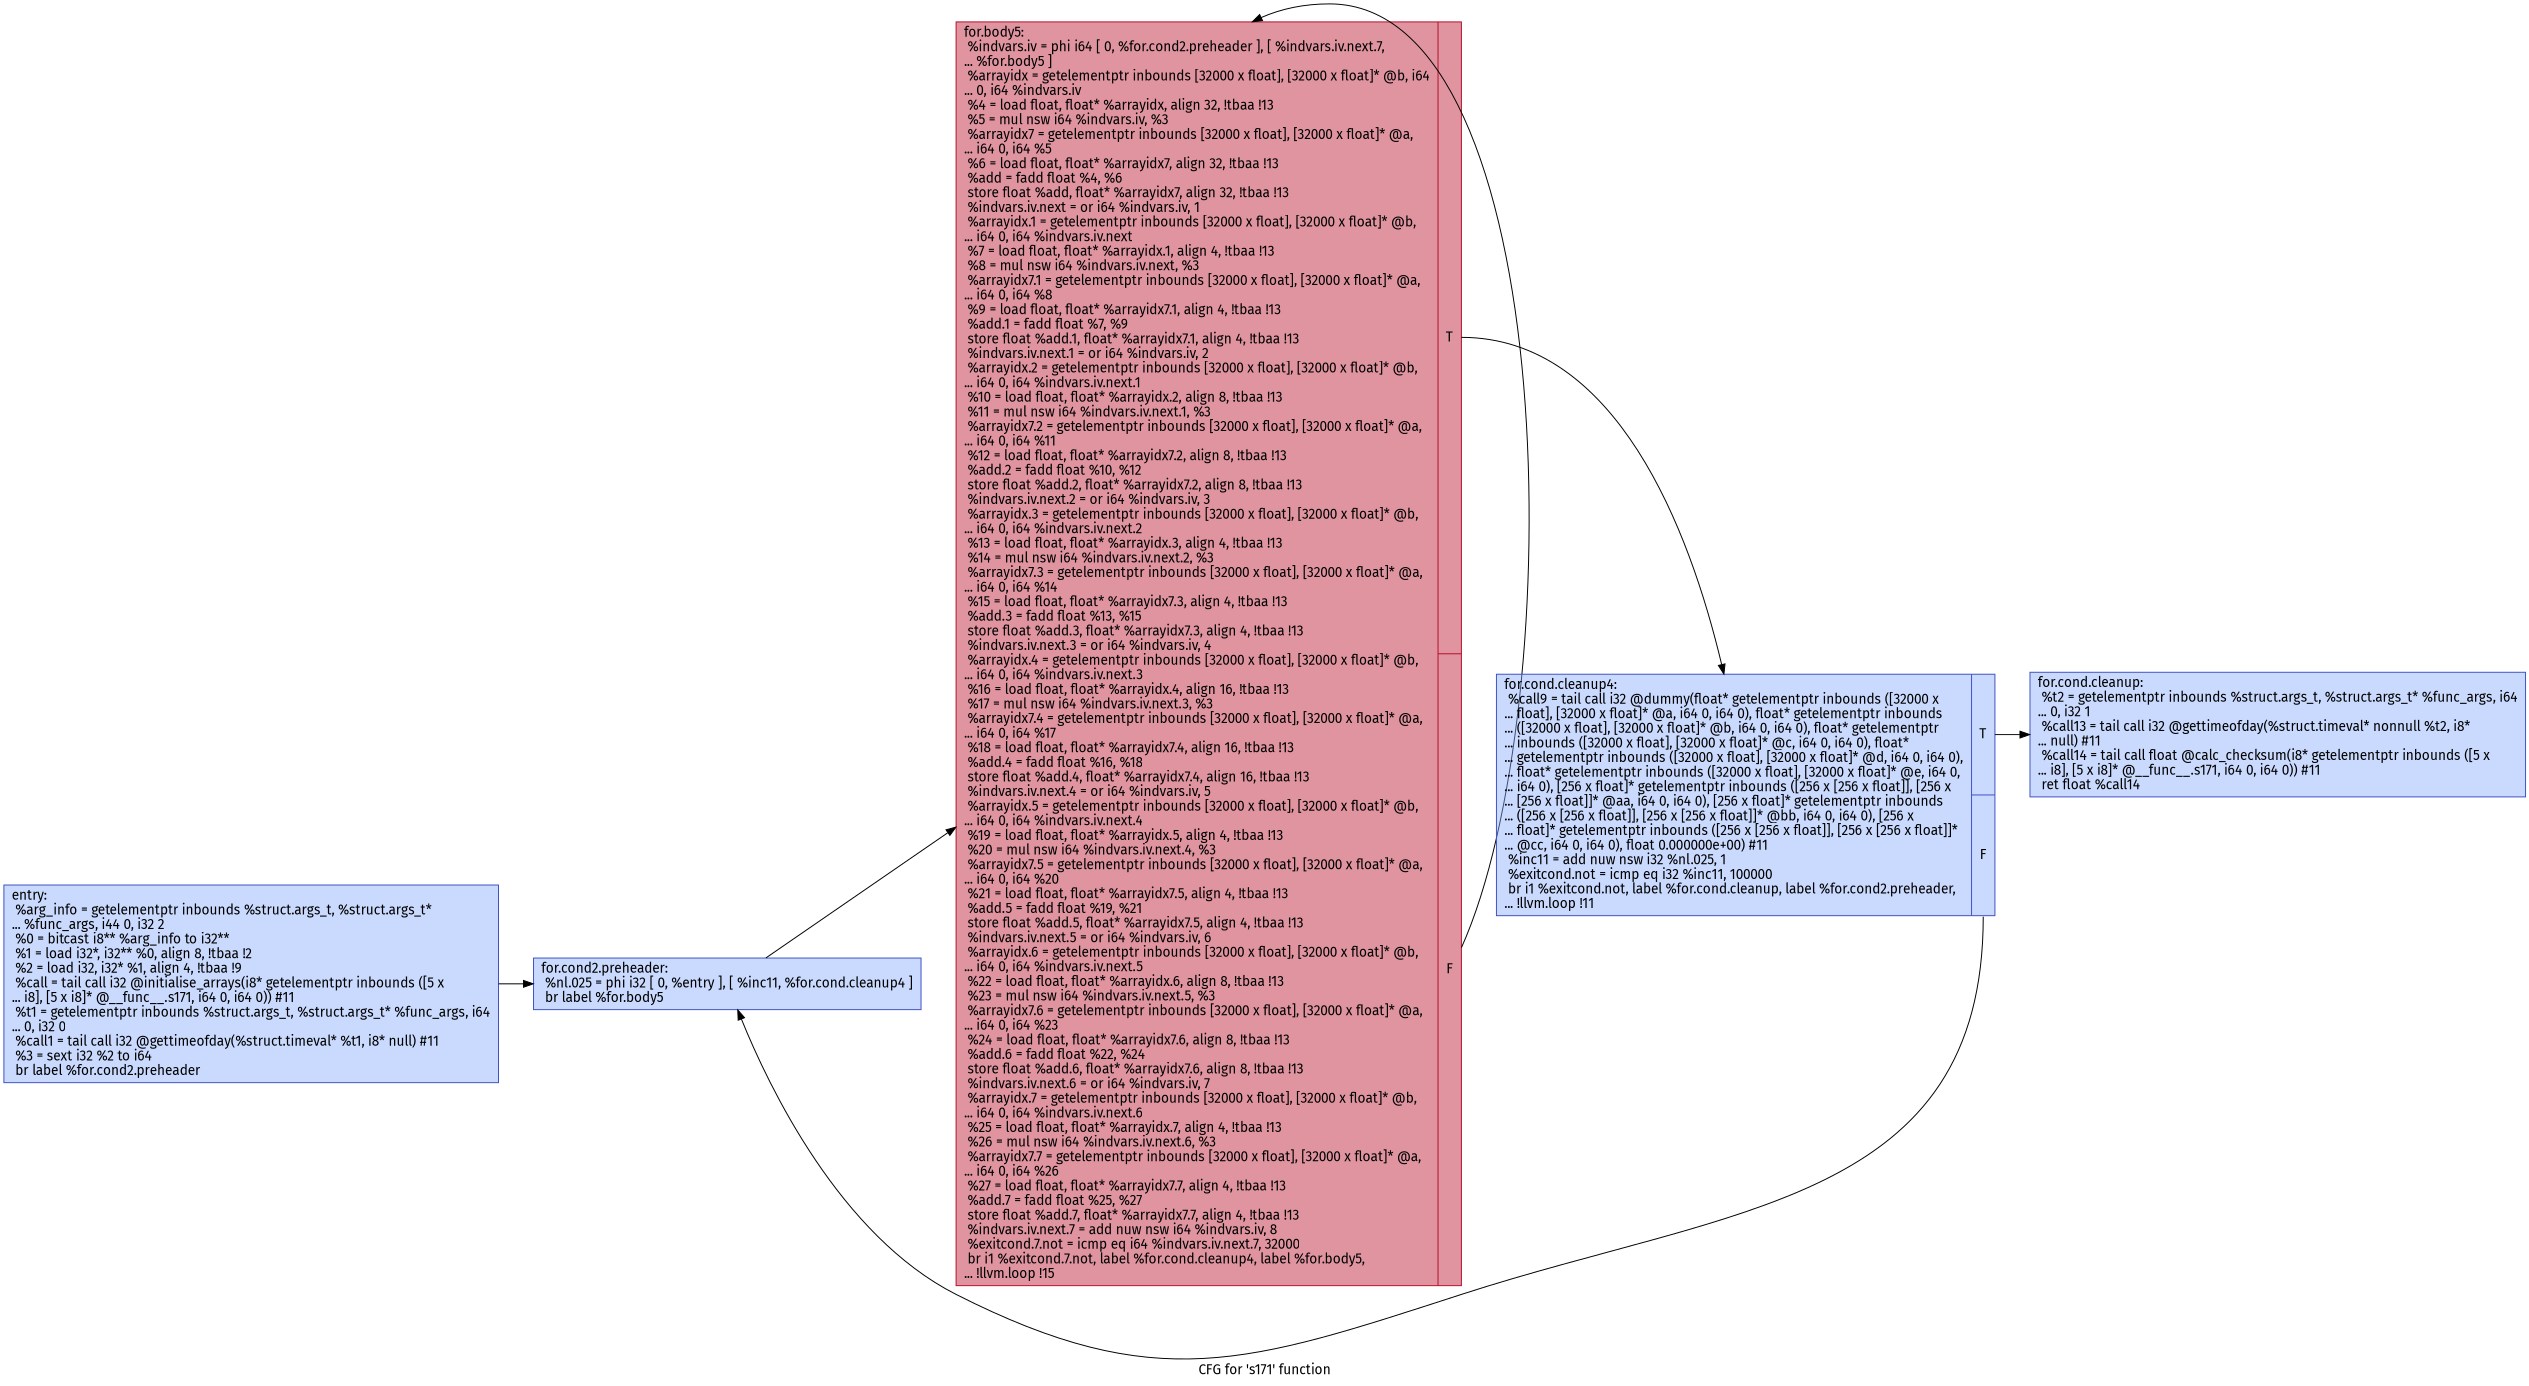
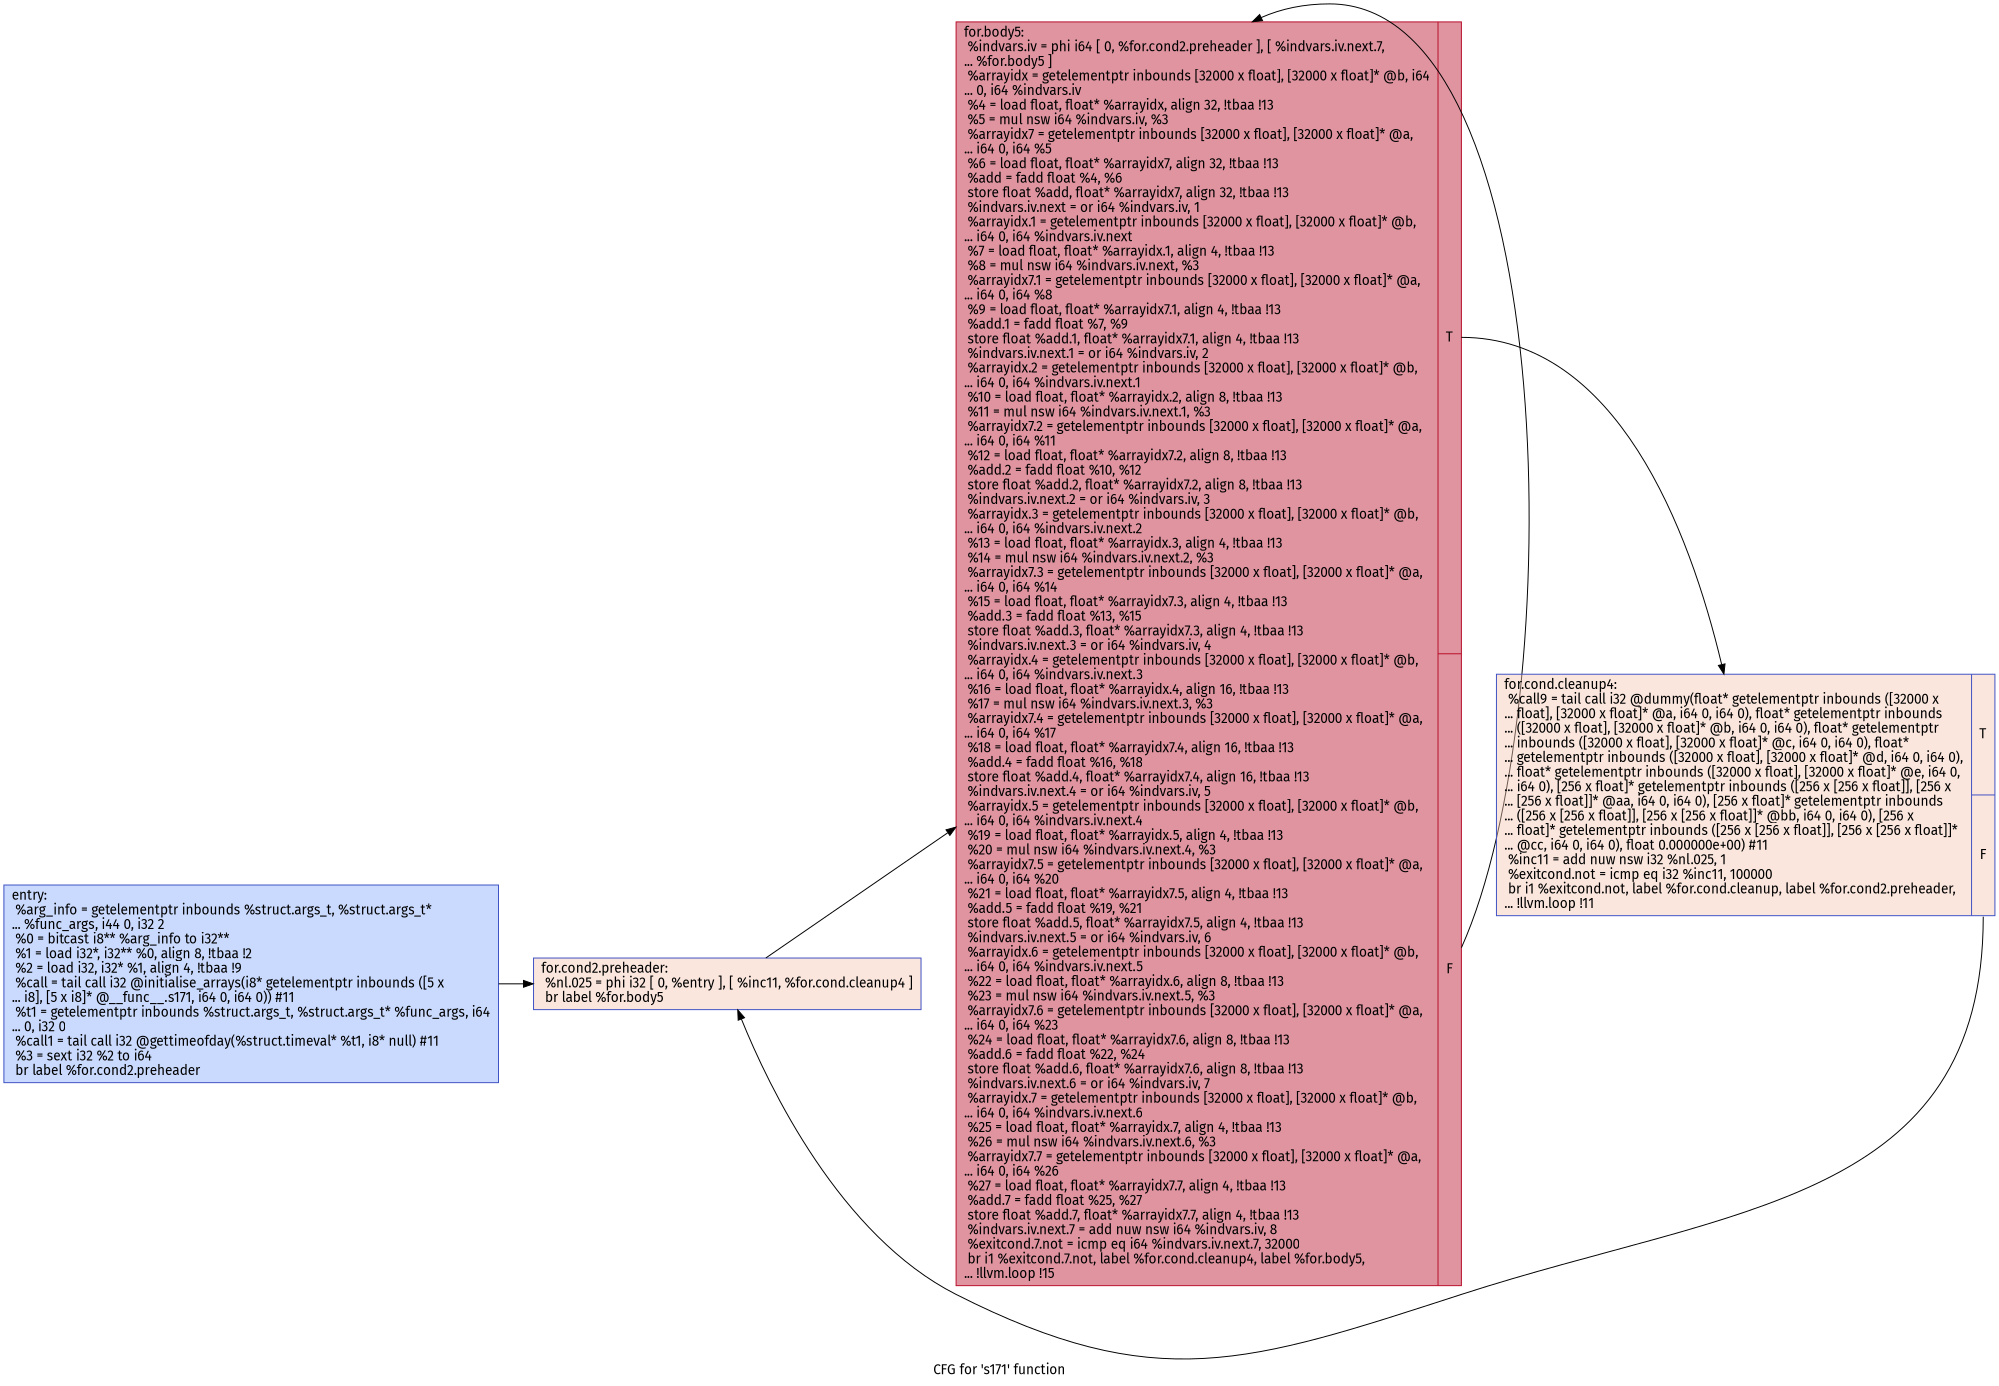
  digraph {
    fontname="Fira Sans"
    label="CFG for 's171' function"
    rankdir=LR
    node [color="#3d50c3ff" fillcolor="#88abfd70" fontname="Fira Sans" shape=record style=filled]
    edge [fontname="Fira Sans"]
    n1 [label="{entry:\l  %arg_info = getelementptr inbounds %struct.args_t, %struct.args_t*\l... %func_args, i44 0, i32 2\l  %0 = bitcast i8** %arg_info to i32**\l  %1 = load i32*, i32** %0, align 8, !tbaa !2\l  %2 = load i32, i32* %1, align 4, !tbaa !9\l  %call = tail call i32 @initialise_arrays(i8* getelementptr inbounds ([5 x\l... i8], [5 x i8]* @__func__.s171, i64 0, i64 0)) #11\l  %t1 = getelementptr inbounds %struct.args_t, %struct.args_t* %func_args, i64\l... 0, i32 0\l  %call1 = tail call i32 @gettimeofday(%struct.timeval* %t1, i8* null) #11\l  %3 = sext i32 %2 to i64\l  br label %for.cond2.preheader\l}"]
-   n2 [label="{for.cond2.preheader:                              \l  %nl.025 = phi i32 [ 0, %entry ], [ %inc11, %for.cond.cleanup4 ]\l  br label %for.body5\l}"]
+   n2 [fillcolor="#f3c7b170" label="{for.cond2.preheader:                              \l  %nl.025 = phi i32 [ 0, %entry ], [ %inc11, %for.cond.cleanup4 ]\l  br label %for.body5\l}"]
    n3 [color="#b70d28ff" fillcolor="#b70d2870" label="{for.body5:                                        \l  %indvars.iv = phi i64 [ 0, %for.cond2.preheader ], [ %indvars.iv.next.7,\l... %for.body5 ]\l  %arrayidx = getelementptr inbounds [32000 x float], [32000 x float]* @b, i64\l... 0, i64 %indvars.iv\l  %4 = load float, float* %arrayidx, align 32, !tbaa !13\l  %5 = mul nsw i64 %indvars.iv, %3\l  %arrayidx7 = getelementptr inbounds [32000 x float], [32000 x float]* @a,\l... i64 0, i64 %5\l  %6 = load float, float* %arrayidx7, align 32, !tbaa !13\l  %add = fadd float %4, %6\l  store float %add, float* %arrayidx7, align 32, !tbaa !13\l  %indvars.iv.next = or i64 %indvars.iv, 1\l  %arrayidx.1 = getelementptr inbounds [32000 x float], [32000 x float]* @b,\l... i64 0, i64 %indvars.iv.next\l  %7 = load float, float* %arrayidx.1, align 4, !tbaa !13\l  %8 = mul nsw i64 %indvars.iv.next, %3\l  %arrayidx7.1 = getelementptr inbounds [32000 x float], [32000 x float]* @a,\l... i64 0, i64 %8\l  %9 = load float, float* %arrayidx7.1, align 4, !tbaa !13\l  %add.1 = fadd float %7, %9\l  store float %add.1, float* %arrayidx7.1, align 4, !tbaa !13\l  %indvars.iv.next.1 = or i64 %indvars.iv, 2\l  %arrayidx.2 = getelementptr inbounds [32000 x float], [32000 x float]* @b,\l... i64 0, i64 %indvars.iv.next.1\l  %10 = load float, float* %arrayidx.2, align 8, !tbaa !13\l  %11 = mul nsw i64 %indvars.iv.next.1, %3\l  %arrayidx7.2 = getelementptr inbounds [32000 x float], [32000 x float]* @a,\l... i64 0, i64 %11\l  %12 = load float, float* %arrayidx7.2, align 8, !tbaa !13\l  %add.2 = fadd float %10, %12\l  store float %add.2, float* %arrayidx7.2, align 8, !tbaa !13\l  %indvars.iv.next.2 = or i64 %indvars.iv, 3\l  %arrayidx.3 = getelementptr inbounds [32000 x float], [32000 x float]* @b,\l... i64 0, i64 %indvars.iv.next.2\l  %13 = load float, float* %arrayidx.3, align 4, !tbaa !13\l  %14 = mul nsw i64 %indvars.iv.next.2, %3\l  %arrayidx7.3 = getelementptr inbounds [32000 x float], [32000 x float]* @a,\l... i64 0, i64 %14\l  %15 = load float, float* %arrayidx7.3, align 4, !tbaa !13\l  %add.3 = fadd float %13, %15\l  store float %add.3, float* %arrayidx7.3, align 4, !tbaa !13\l  %indvars.iv.next.3 = or i64 %indvars.iv, 4\l  %arrayidx.4 = getelementptr inbounds [32000 x float], [32000 x float]* @b,\l... i64 0, i64 %indvars.iv.next.3\l  %16 = load float, float* %arrayidx.4, align 16, !tbaa !13\l  %17 = mul nsw i64 %indvars.iv.next.3, %3\l  %arrayidx7.4 = getelementptr inbounds [32000 x float], [32000 x float]* @a,\l... i64 0, i64 %17\l  %18 = load float, float* %arrayidx7.4, align 16, !tbaa !13\l  %add.4 = fadd float %16, %18\l  store float %add.4, float* %arrayidx7.4, align 16, !tbaa !13\l  %indvars.iv.next.4 = or i64 %indvars.iv, 5\l  %arrayidx.5 = getelementptr inbounds [32000 x float], [32000 x float]* @b,\l... i64 0, i64 %indvars.iv.next.4\l  %19 = load float, float* %arrayidx.5, align 4, !tbaa !13\l  %20 = mul nsw i64 %indvars.iv.next.4, %3\l  %arrayidx7.5 = getelementptr inbounds [32000 x float], [32000 x float]* @a,\l... i64 0, i64 %20\l  %21 = load float, float* %arrayidx7.5, align 4, !tbaa !13\l  %add.5 = fadd float %19, %21\l  store float %add.5, float* %arrayidx7.5, align 4, !tbaa !13\l  %indvars.iv.next.5 = or i64 %indvars.iv, 6\l  %arrayidx.6 = getelementptr inbounds [32000 x float], [32000 x float]* @b,\l... i64 0, i64 %indvars.iv.next.5\l  %22 = load float, float* %arrayidx.6, align 8, !tbaa !13\l  %23 = mul nsw i64 %indvars.iv.next.5, %3\l  %arrayidx7.6 = getelementptr inbounds [32000 x float], [32000 x float]* @a,\l... i64 0, i64 %23\l  %24 = load float, float* %arrayidx7.6, align 8, !tbaa !13\l  %add.6 = fadd float %22, %24\l  store float %add.6, float* %arrayidx7.6, align 8, !tbaa !13\l  %indvars.iv.next.6 = or i64 %indvars.iv, 7\l  %arrayidx.7 = getelementptr inbounds [32000 x float], [32000 x float]* @b,\l... i64 0, i64 %indvars.iv.next.6\l  %25 = load float, float* %arrayidx.7, align 4, !tbaa !13\l  %26 = mul nsw i64 %indvars.iv.next.6, %3\l  %arrayidx7.7 = getelementptr inbounds [32000 x float], [32000 x float]* @a,\l... i64 0, i64 %26\l  %27 = load float, float* %arrayidx7.7, align 4, !tbaa !13\l  %add.7 = fadd float %25, %27\l  store float %add.7, float* %arrayidx7.7, align 4, !tbaa !13\l  %indvars.iv.next.7 = add nuw nsw i64 %indvars.iv, 8\l  %exitcond.7.not = icmp eq i64 %indvars.iv.next.7, 32000\l  br i1 %exitcond.7.not, label %for.cond.cleanup4, label %for.body5,\l... !llvm.loop !15\l|{<s0>T|<s1>F}}"]
-   n4 [label="{for.cond.cleanup4:                                \l  %call9 = tail call i32 @dummy(float* getelementptr inbounds ([32000 x\l... float], [32000 x float]* @a, i64 0, i64 0), float* getelementptr inbounds\l... ([32000 x float], [32000 x float]* @b, i64 0, i64 0), float* getelementptr\l... inbounds ([32000 x float], [32000 x float]* @c, i64 0, i64 0), float*\l... getelementptr inbounds ([32000 x float], [32000 x float]* @d, i64 0, i64 0),\l... float* getelementptr inbounds ([32000 x float], [32000 x float]* @e, i64 0,\l... i64 0), [256 x float]* getelementptr inbounds ([256 x [256 x float]], [256 x\l... [256 x float]]* @aa, i64 0, i64 0), [256 x float]* getelementptr inbounds\l... ([256 x [256 x float]], [256 x [256 x float]]* @bb, i64 0, i64 0), [256 x\l... float]* getelementptr inbounds ([256 x [256 x float]], [256 x [256 x float]]*\l... @cc, i64 0, i64 0), float 0.000000e+00) #11\l  %inc11 = add nuw nsw i32 %nl.025, 1\l  %exitcond.not = icmp eq i32 %inc11, 100000\l  br i1 %exitcond.not, label %for.cond.cleanup, label %for.cond2.preheader,\l... !llvm.loop !11\l|{<s0>T|<s1>F}}"]
-   n5 [label="{for.cond.cleanup:                                 \l  %t2 = getelementptr inbounds %struct.args_t, %struct.args_t* %func_args, i64\l... 0, i32 1\l  %call13 = tail call i32 @gettimeofday(%struct.timeval* nonnull %t2, i8*\l... null) #11\l  %call14 = tail call float @calc_checksum(i8* getelementptr inbounds ([5 x\l... i8], [5 x i8]* @__func__.s171, i64 0, i64 0)) #11\l  ret float %call14\l}"]
+   n4 [fillcolor="#f3c7b170" label="{for.cond.cleanup4:                                \l  %call9 = tail call i32 @dummy(float* getelementptr inbounds ([32000 x\l... float], [32000 x float]* @a, i64 0, i64 0), float* getelementptr inbounds\l... ([32000 x float], [32000 x float]* @b, i64 0, i64 0), float* getelementptr\l... inbounds ([32000 x float], [32000 x float]* @c, i64 0, i64 0), float*\l... getelementptr inbounds ([32000 x float], [32000 x float]* @d, i64 0, i64 0),\l... float* getelementptr inbounds ([32000 x float], [32000 x float]* @e, i64 0,\l... i64 0), [256 x float]* getelementptr inbounds ([256 x [256 x float]], [256 x\l... [256 x float]]* @aa, i64 0, i64 0), [256 x float]* getelementptr inbounds\l... ([256 x [256 x float]], [256 x [256 x float]]* @bb, i64 0, i64 0), [256 x\l... float]* getelementptr inbounds ([256 x [256 x float]], [256 x [256 x float]]*\l... @cc, i64 0, i64 0), float 0.000000e+00) #11\l  %inc11 = add nuw nsw i32 %nl.025, 1\l  %exitcond.not = icmp eq i32 %inc11, 100000\l  br i1 %exitcond.not, label %for.cond.cleanup, label %for.cond2.preheader,\l... !llvm.loop !11\l|{<s0>T|<s1>F}}"]
    n1 -> n2
    n2 -> n3
    n3 -> n3 [tailport=s1]
    n3 -> n4 [tailport=s0]
    n4 -> n2 [tailport=s1]
-   n4 -> n5 [tailport=s0]
  }
